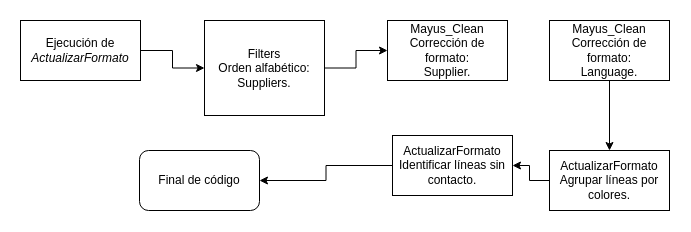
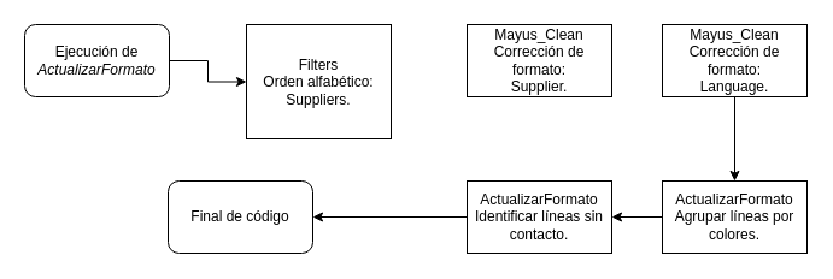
  <mxCell id="0" />
  <mxCell id="1" parent="0" />
- <mxCell id="2" style="edgeStyle=orthogonalEdgeStyle;rounded=0;orthogonalLoop=1;jettySize=auto;html=1;" parent="1" source="3" target="4" edge="1"><mxGeometry relative="1" as="geometry" /></mxCell>
  <mxCell id="3" value="Filters&lt;br&gt;Orden alfabético:&lt;br&gt;Suppliers." style="rounded=0;whiteSpace=wrap;html=1;" parent="1" vertex="1"><mxGeometry x="204" y="20" width="120" height="95" as="geometry" /></mxCell>
  <mxCell id="4" value="Mayus_Clean&lt;br&gt;Corrección de formato:&lt;br&gt;Supplier." style="rounded=0;whiteSpace=wrap;html=1;" parent="1" vertex="1"><mxGeometry x="387" y="20" width="120" height="60" as="geometry" /></mxCell>
  <mxCell id="5" value="" style="edgeStyle=orthogonalEdgeStyle;rounded=0;orthogonalLoop=1;jettySize=auto;html=1;fontFamily=Helvetica;fontSize=12;" parent="1" source="6" target="8" edge="1"><mxGeometry relative="1" as="geometry" /></mxCell>
  <mxCell id="6" value="Mayus_Clean&lt;br&gt;Corrección de formato:&lt;br&gt;&lt;span style=&quot;line-height: 12.84px;&quot;&gt;Language&lt;/span&gt;." style="rounded=0;whiteSpace=wrap;html=1;" parent="1" vertex="1"><mxGeometry x="549" y="20" width="120" height="60" as="geometry" /></mxCell>
  <mxCell id="7" value="" style="edgeStyle=orthogonalEdgeStyle;rounded=0;orthogonalLoop=1;jettySize=auto;html=1;fontFamily=Helvetica;fontSize=12;" parent="1" source="8" target="10" edge="1"><mxGeometry relative="1" as="geometry" /></mxCell>
  <mxCell id="8" value="ActualizarFormato&lt;br&gt;Agrupar líneas por colores." style="rounded=0;whiteSpace=wrap;html=1;" parent="1" vertex="1"><mxGeometry x="549" y="150" width="120" height="60" as="geometry" /></mxCell>
  <mxCell id="9" style="edgeStyle=orthogonalEdgeStyle;rounded=0;orthogonalLoop=1;jettySize=auto;html=1;entryX=1;entryY=0.5;entryDx=0;entryDy=0;" edge="1" parent="1" source="10" target="13"><mxGeometry relative="1" as="geometry" /></mxCell>
- <mxCell id="10" value="ActualizarFormato&lt;br&gt;Identificar líneas sin contacto." style="rounded=0;whiteSpace=wrap;html=1;" parent="1" vertex="1"><mxGeometry x="392" y="135" width="120" height="60" as="geometry" /></mxCell>
+ <mxCell id="10" value="ActualizarFormato&lt;br&gt;Identificar líneas sin contacto." style="rounded=0;whiteSpace=wrap;html=1;" parent="1" vertex="1"><mxGeometry x="387" y="150" width="120" height="60" as="geometry" /></mxCell>
  <mxCell id="11" style="edgeStyle=orthogonalEdgeStyle;rounded=0;orthogonalLoop=1;jettySize=auto;html=1;entryX=0;entryY=0.5;entryDx=0;entryDy=0;" edge="1" parent="1" source="12" target="3"><mxGeometry relative="1" as="geometry" /></mxCell>
- <mxCell id="12" value="Ejecución de&lt;br&gt;&lt;i&gt;ActualizarFormato&lt;/i&gt;" style="whiteSpace=wrap;html=1;rounded=0;" vertex="1" parent="1"><mxGeometry x="20" y="20" width="120" height="60" as="geometry" /></mxCell>
+ <mxCell id="12" value="Ejecución de&lt;br&gt;&lt;i&gt;ActualizarFormato&lt;/i&gt;" style="whiteSpace=wrap;html=1;rounded=1;" vertex="1" parent="1"><mxGeometry x="20" y="20" width="120" height="60" as="geometry" /></mxCell>
  <mxCell id="13" value="Final de código" style="rounded=1;whiteSpace=wrap;html=1;" vertex="1" parent="1"><mxGeometry x="139" y="150" width="120" height="60" as="geometry" /></mxCell>
